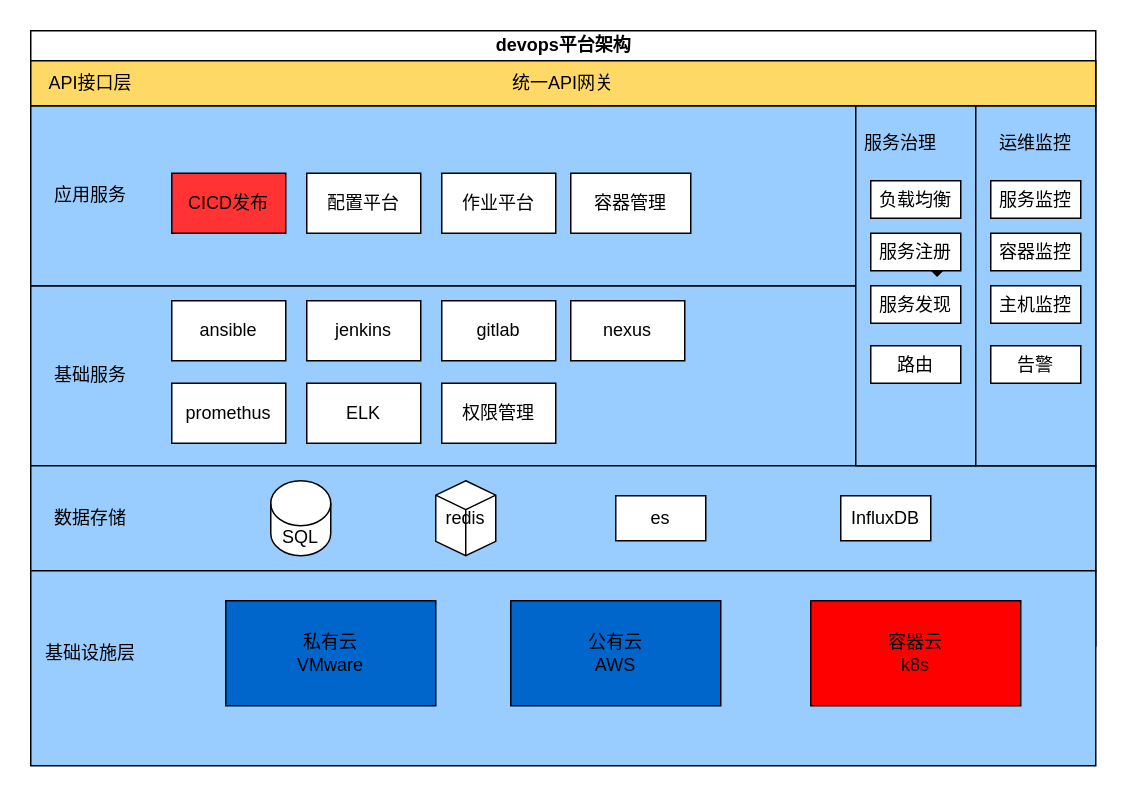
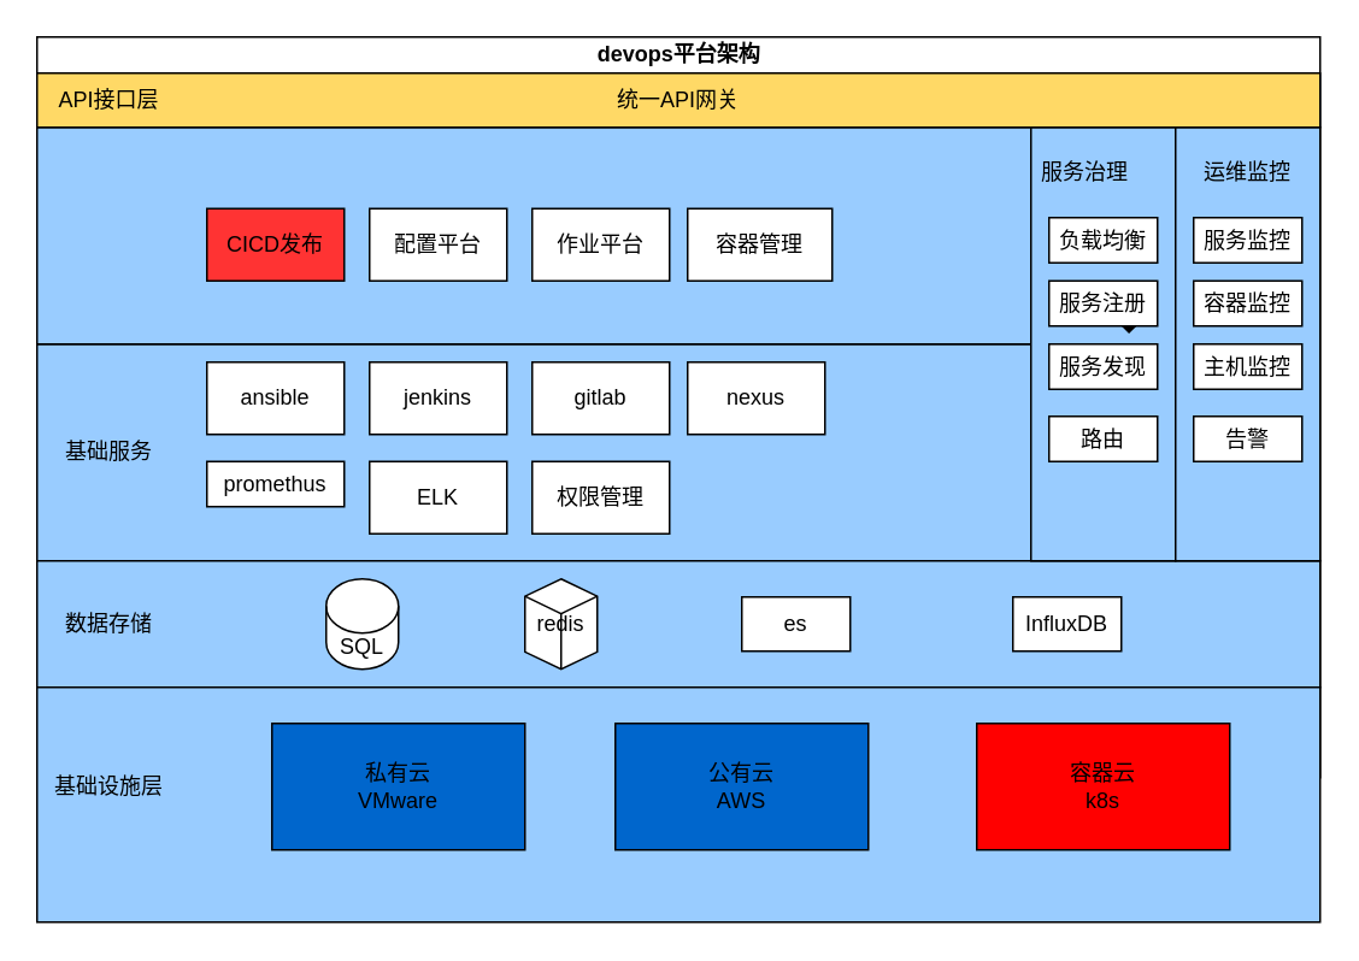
  <mxCell id="0" />
  <mxCell id="1" parent="0" />
  <mxCell id="2" value="devops平台架构" style="swimlane;html=1;startSize=20;horizontal=1;containerType=tree;glass=0;" parent="1" vertex="1"><mxGeometry x="20" y="20" width="710" height="410" as="geometry" /></mxCell>
  <mxCell id="3" value="" style="rounded=0;whiteSpace=wrap;html=1;fillColor=#99CCFF;" vertex="1" parent="2"><mxGeometry y="170" width="550" height="120" as="geometry" /></mxCell>
  <mxCell id="4" value="基础服务" style="text;html=1;strokeColor=none;fillColor=none;align=center;verticalAlign=middle;whiteSpace=wrap;rounded=0;" vertex="1" parent="2"><mxGeometry x="10" y="215" width="60" height="30" as="geometry" /></mxCell>
  <mxCell id="5" value="作业平台" style="rounded=0;whiteSpace=wrap;html=1;" vertex="1" parent="2"><mxGeometry x="298" y="80" width="76" height="40" as="geometry" /></mxCell>
  <mxCell id="6" value="" style="rounded=0;whiteSpace=wrap;html=1;fillColor=#99CCFF;" vertex="1" parent="2"><mxGeometry y="290" width="710" height="70" as="geometry" /></mxCell>
  <mxCell id="7" value="数据存储" style="text;html=1;strokeColor=none;fillColor=none;align=center;verticalAlign=middle;whiteSpace=wrap;rounded=0;" vertex="1" parent="2"><mxGeometry x="10" y="310" width="60" height="30" as="geometry" /></mxCell>
  <mxCell id="8" value="SQL" style="shape=cylinder3;whiteSpace=wrap;html=1;boundedLbl=1;backgroundOutline=1;size=15;" vertex="1" parent="2"><mxGeometry x="160" y="300" width="40" height="50" as="geometry" /></mxCell>
  <mxCell id="9" value="redis" style="whiteSpace=wrap;html=1;shape=mxgraph.basic.isocube;isoAngle=15;" vertex="1" parent="2"><mxGeometry x="270" y="300" width="40" height="50" as="geometry" /></mxCell>
  <mxCell id="10" value="es" style="rounded=0;whiteSpace=wrap;html=1;" vertex="1" parent="2"><mxGeometry x="390" y="310" width="60" height="30" as="geometry" /></mxCell>
  <mxCell id="11" value="InfluxDB" style="rounded=0;whiteSpace=wrap;html=1;" vertex="1" parent="2"><mxGeometry x="540" y="310" width="60" height="30" as="geometry" /></mxCell>
  <mxCell id="12" value="ELK" style="rounded=0;whiteSpace=wrap;html=1;" vertex="1" parent="2"><mxGeometry x="184" y="235" width="76" height="40" as="geometry" /></mxCell>
- <mxCell id="13" value="promethus" style="rounded=0;whiteSpace=wrap;html=1;" vertex="1" parent="2"><mxGeometry x="94" y="235" width="76" height="40" as="geometry" /></mxCell>
+ <mxCell id="13" value="promethus" style="rounded=0;whiteSpace=wrap;html=1;" vertex="1" parent="2"><mxGeometry x="94" y="235" width="76" height="25" as="geometry" /></mxCell>
  <mxCell id="14" value="权限管理" style="rounded=0;whiteSpace=wrap;html=1;" vertex="1" parent="2"><mxGeometry x="274" y="235" width="76" height="40" as="geometry" /></mxCell>
  <mxCell id="15" value="" style="rounded=0;whiteSpace=wrap;html=1;fillColor=#99CCFF;" vertex="1" parent="2"><mxGeometry y="50" width="550" height="120" as="geometry" /></mxCell>
- <mxCell id="16" value="应用服务" style="text;html=1;strokeColor=none;fillColor=none;align=center;verticalAlign=middle;whiteSpace=wrap;rounded=0;" vertex="1" parent="2"><mxGeometry x="10" y="95" width="60" height="30" as="geometry" /></mxCell>
  <mxCell id="17" value="" style="rounded=0;whiteSpace=wrap;html=1;fillColor=#99CCFF;" vertex="1" parent="2"><mxGeometry x="550" y="50" width="80" height="240" as="geometry" /></mxCell>
  <mxCell id="18" value="作业平台" style="rounded=0;whiteSpace=wrap;html=1;" vertex="1" parent="2"><mxGeometry x="274" y="95" width="76" height="40" as="geometry" /></mxCell>
  <mxCell id="19" value="ansible" style="rounded=0;whiteSpace=wrap;html=1;" vertex="1" parent="2"><mxGeometry x="94" y="180" width="76" height="40" as="geometry" /></mxCell>
  <mxCell id="20" value="jenkins" style="rounded=0;whiteSpace=wrap;html=1;" vertex="1" parent="2"><mxGeometry x="184" y="180" width="76" height="40" as="geometry" /></mxCell>
  <mxCell id="21" value="配置平台" style="rounded=0;whiteSpace=wrap;html=1;" vertex="1" parent="2"><mxGeometry x="184" y="95" width="76" height="40" as="geometry" /></mxCell>
  <mxCell id="22" value="CICD发布" style="rounded=0;whiteSpace=wrap;html=1;fillColor=#FF3333;" vertex="1" parent="2"><mxGeometry x="94" y="95" width="76" height="40" as="geometry" /></mxCell>
  <mxCell id="23" value="gitlab" style="rounded=0;whiteSpace=wrap;html=1;" vertex="1" parent="2"><mxGeometry x="274" y="180" width="76" height="40" as="geometry" /></mxCell>
  <mxCell id="24" value="nexus" style="rounded=0;whiteSpace=wrap;html=1;" vertex="1" parent="2"><mxGeometry x="360" y="180" width="76" height="40" as="geometry" /></mxCell>
  <mxCell id="25" value="容器管理" style="rounded=0;whiteSpace=wrap;html=1;" vertex="1" parent="2"><mxGeometry x="360" y="95" width="80" height="40" as="geometry" /></mxCell>
  <mxCell id="26" value="服务治理" style="text;html=1;strokeColor=none;fillColor=none;align=center;verticalAlign=middle;whiteSpace=wrap;rounded=0;" vertex="1" parent="2"><mxGeometry x="550" y="60" width="60" height="30" as="geometry" /></mxCell>
  <mxCell id="27" value="负载均衡" style="rounded=0;whiteSpace=wrap;html=1;" vertex="1" parent="2"><mxGeometry x="560" y="100" width="60" height="25" as="geometry" /></mxCell>
  <mxCell id="28" style="edgeStyle=orthogonalEdgeStyle;rounded=0;orthogonalLoop=1;jettySize=auto;html=1;exitX=0.75;exitY=1;exitDx=0;exitDy=0;entryX=0.667;entryY=-0.4;entryDx=0;entryDy=0;entryPerimeter=0;endArrow=diamond;" edge="1" parent="2" source="29" target="30"><mxGeometry relative="1" as="geometry" /></mxCell>
  <mxCell id="29" value="服务注册" style="rounded=0;whiteSpace=wrap;html=1;" vertex="1" parent="2"><mxGeometry x="560" y="135" width="60" height="25" as="geometry" /></mxCell>
  <mxCell id="30" value="服务发现" style="rounded=0;whiteSpace=wrap;html=1;" vertex="1" parent="2"><mxGeometry x="560" y="170" width="60" height="25" as="geometry" /></mxCell>
  <mxCell id="31" value="路由" style="rounded=0;whiteSpace=wrap;html=1;" vertex="1" parent="2"><mxGeometry x="560" y="210" width="60" height="25" as="geometry" /></mxCell>
  <mxCell id="32" value="" style="rounded=0;whiteSpace=wrap;html=1;fillColor=#99CCFF;" vertex="1" parent="2"><mxGeometry x="630" y="50" width="80" height="240" as="geometry" /></mxCell>
  <mxCell id="33" value="运维监控" style="text;html=1;strokeColor=none;fillColor=none;align=center;verticalAlign=middle;whiteSpace=wrap;rounded=0;" vertex="1" parent="2"><mxGeometry x="640" y="60" width="60" height="30" as="geometry" /></mxCell>
  <mxCell id="34" value="服务监控" style="rounded=0;whiteSpace=wrap;html=1;" vertex="1" parent="2"><mxGeometry x="640" y="100" width="60" height="25" as="geometry" /></mxCell>
  <mxCell id="35" value="容器监控" style="rounded=0;whiteSpace=wrap;html=1;" vertex="1" parent="2"><mxGeometry x="640" y="135" width="60" height="25" as="geometry" /></mxCell>
  <mxCell id="36" value="主机监控" style="rounded=0;whiteSpace=wrap;html=1;" vertex="1" parent="2"><mxGeometry x="640" y="170" width="60" height="25" as="geometry" /></mxCell>
  <mxCell id="37" value="告警" style="rounded=0;whiteSpace=wrap;html=1;" vertex="1" parent="2"><mxGeometry x="640" y="210" width="60" height="25" as="geometry" /></mxCell>
  <mxCell id="38" value="统一API网关" style="rounded=0;whiteSpace=wrap;html=1;fillColor=#FFD966;" vertex="1" parent="2"><mxGeometry y="20" width="710" height="30" as="geometry" /></mxCell>
  <mxCell id="39" value="API接口层" style="text;html=1;strokeColor=none;fillColor=none;align=center;verticalAlign=middle;whiteSpace=wrap;rounded=0;" vertex="1" parent="2"><mxGeometry x="10" y="20" width="60" height="30" as="geometry" /></mxCell>
  <mxCell id="40" value="" style="rounded=0;whiteSpace=wrap;html=1;fillColor=#99CCFF;" vertex="1" parent="1"><mxGeometry x="20" y="380" width="710" height="130" as="geometry" /></mxCell>
  <mxCell id="41" value="私有云&lt;br&gt;VMware" style="rounded=0;whiteSpace=wrap;html=1;fillColor=#0066CC;" vertex="1" parent="1"><mxGeometry x="150" y="400" width="140" height="70" as="geometry" /></mxCell>
  <mxCell id="42" value="公有云&lt;br&gt;AWS" style="rounded=0;whiteSpace=wrap;html=1;fillColor=#0066CC;" vertex="1" parent="1"><mxGeometry x="340" y="400" width="140" height="70" as="geometry" /></mxCell>
  <mxCell id="43" value="容器云&lt;br&gt;k8s" style="rounded=0;whiteSpace=wrap;html=1;fillColor=#FF0000;" vertex="1" parent="1"><mxGeometry x="540" y="400" width="140" height="70" as="geometry" /></mxCell>
  <mxCell id="44" value="基础设施层" style="text;html=1;strokeColor=none;fillColor=none;align=center;verticalAlign=middle;whiteSpace=wrap;rounded=0;" vertex="1" parent="1"><mxGeometry x="20" y="420" width="80" height="30" as="geometry" /></mxCell>
